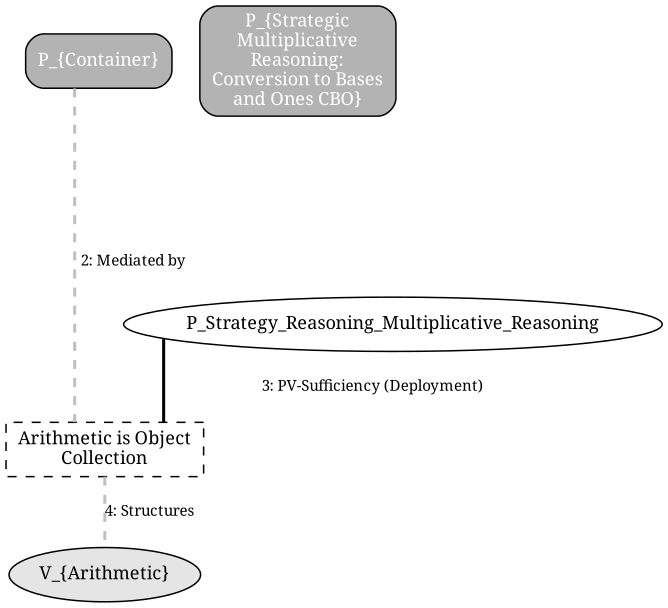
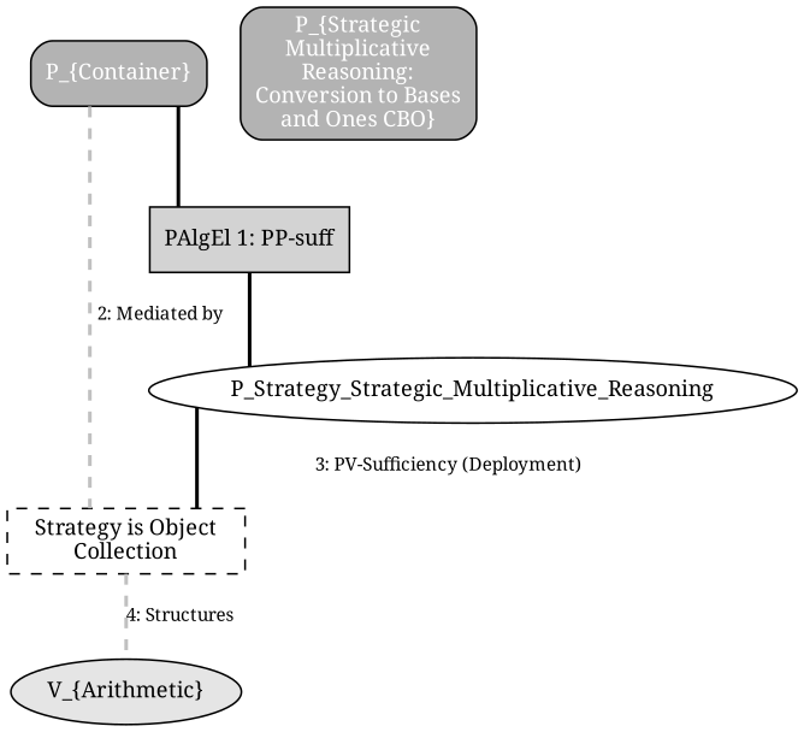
  digraph {
    rankdir=TB
    splines=ortho
    node [fontname=Serif fontsize=12 shape=box style="filled,rounded"]
    edge [arrowhead=stealth color=black fontname=Serif fontsize=10 penwidth=2.0 style=solid]
    n1 [fillcolor=gray70 fontcolor=white label="P_{Container}"]
-   n2 [label="Arithmetic is Object\nCollection" style=dashed]
+   n2 [label="Strategy is Object\nCollection" style=dashed]
+   n3 [fillcolor=lightgray fontcolor=black label="PAlgEl 1: PP-suff" style=filled]
    n4 [fillcolor=gray90 label="V_{Arithmetic}" shape=ellipse style=filled]
-   P_Strategy_Strategic_Multiplicative_Reasoning [label=P_Strategy_Reasoning_Multiplicative_Reasoning shape="" style=""]
+   P_Strategy_Strategic_Multiplicative_Reasoning [shape="" style=""]
    n6 [fillcolor=gray70 fontcolor=white label="P_{Strategic\nMultiplicative\nReasoning:\nConversion to Bases\nand Ones CBO}"]
    n1 -> n2 [color=gray label="2: Mediated by" style=dashed]
+   n1 -> n3 [arrowhead=none]
    n2 -> n4 [color=gray label="4: Structures" style=dashed]
+   n3 -> P_Strategy_Strategic_Multiplicative_Reasoning [headport=_Conversion_to_Bases_and_Ones_CBO]
    P_Strategy_Strategic_Multiplicative_Reasoning -> n2 [label="3: PV-Sufficiency (Deployment)" tailport=_Conversion_to_Bases_and_Ones_CBO]
  }
